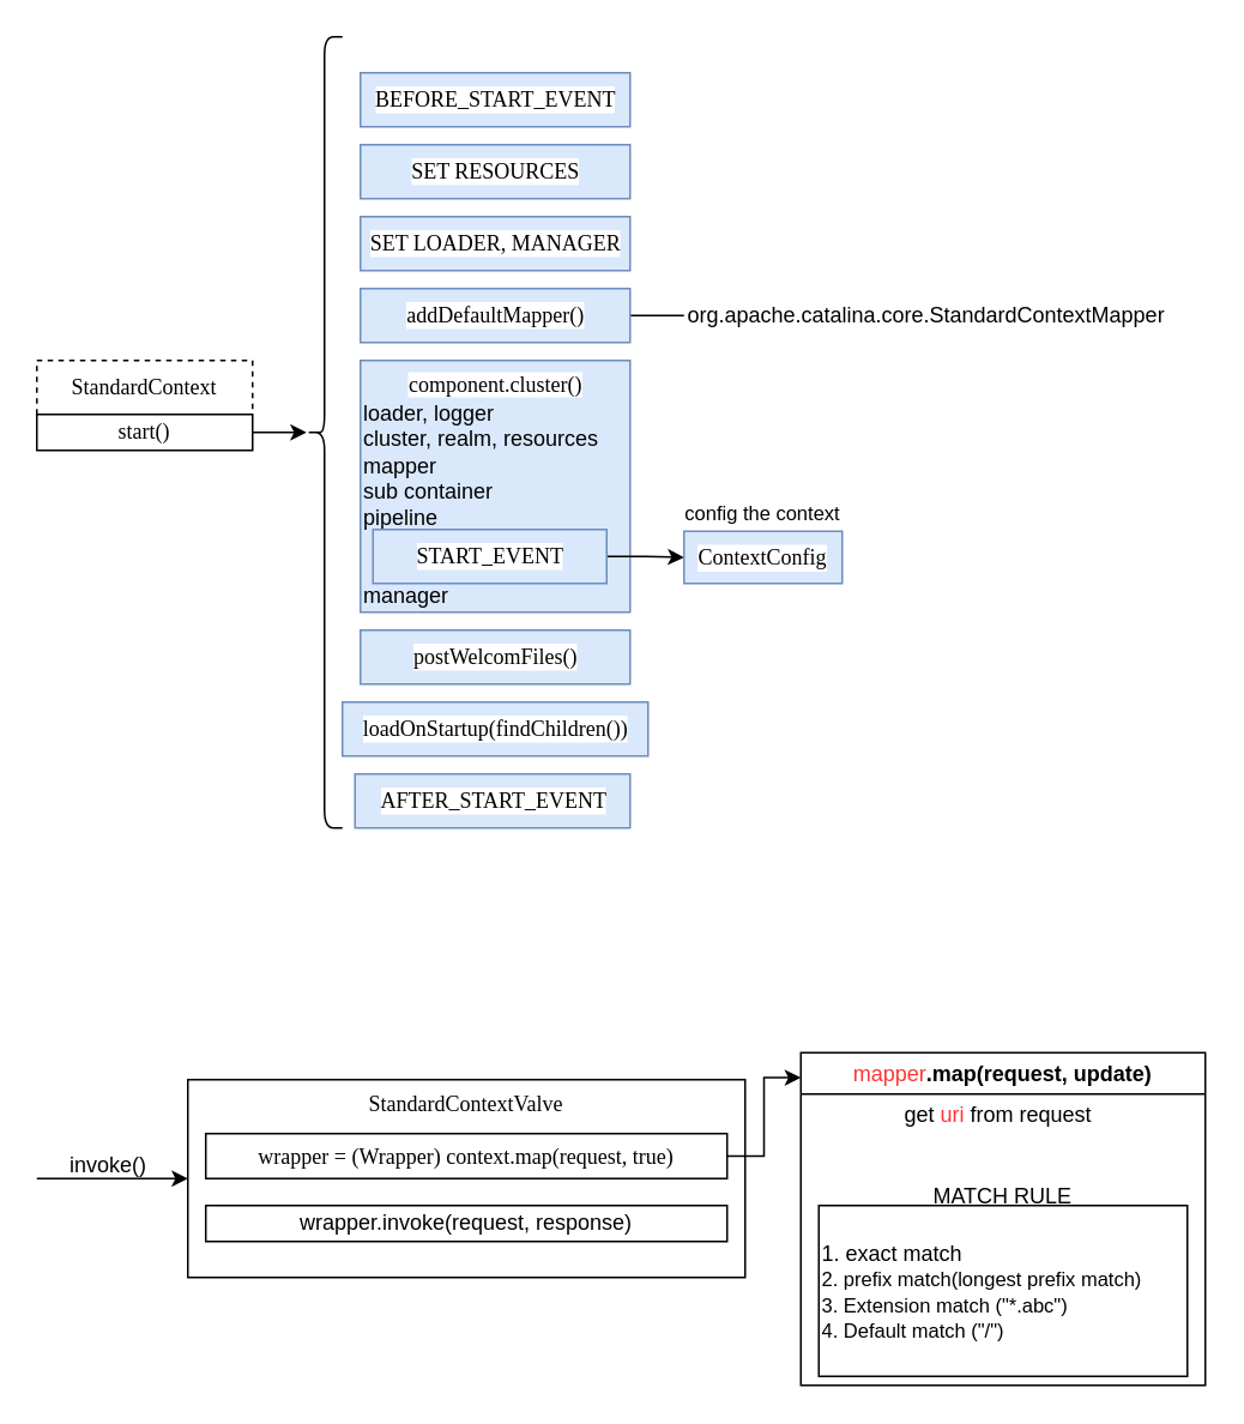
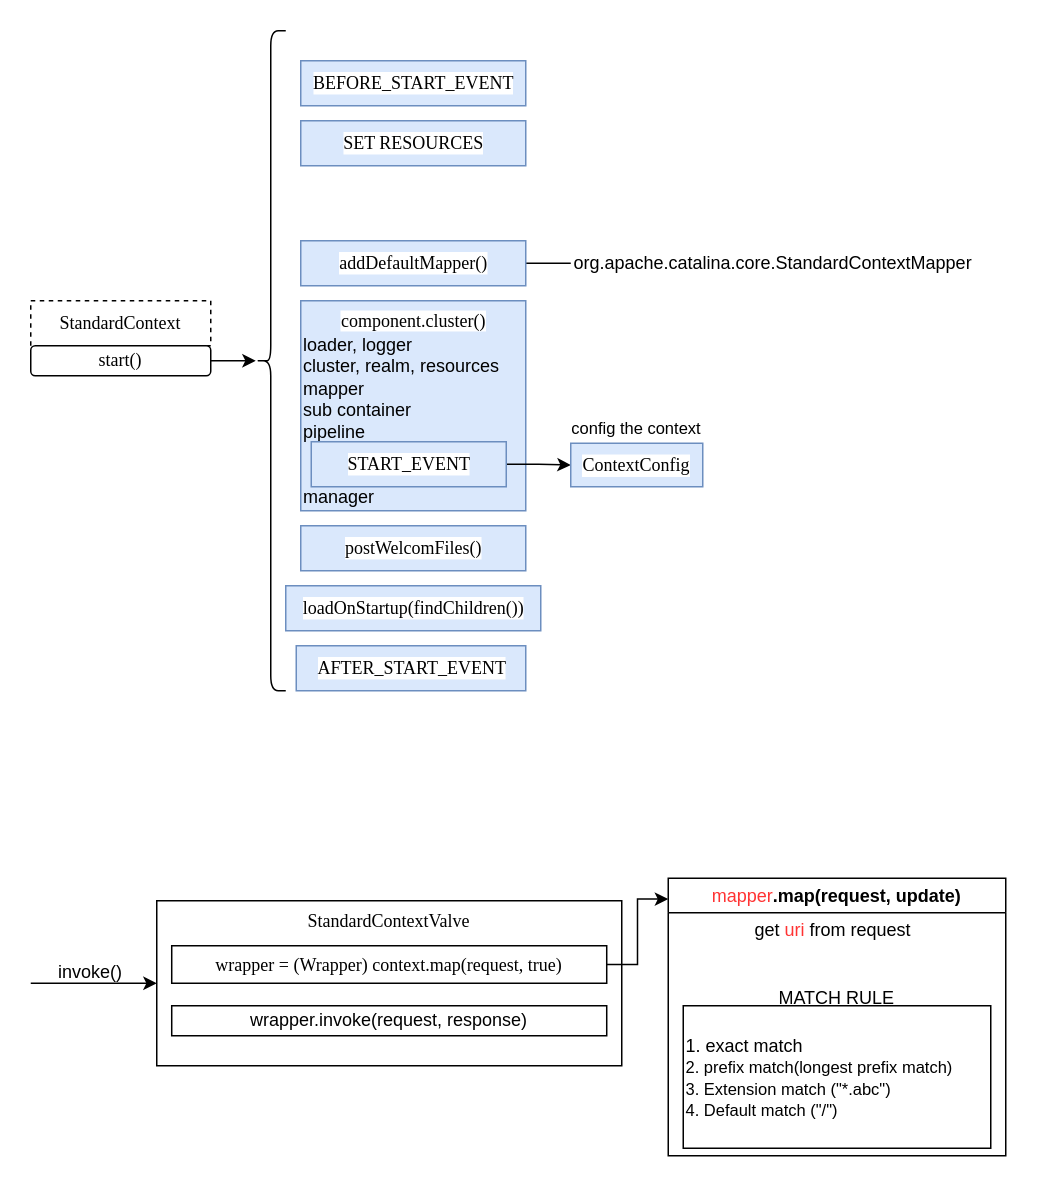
  <mxCell id="0" />
  <mxCell id="1" parent="0" />
  <mxCell id="2" value="&lt;div style=&quot;&quot;&gt;&lt;span style=&quot;background-color: initial; font-family: &amp;quot;Comic Sans MS&amp;quot;;&quot;&gt;StandardContext&lt;/span&gt;&lt;/div&gt;" style="rounded=0;whiteSpace=wrap;html=1;align=center;dashed=1;" parent="1" vertex="1"><mxGeometry x="20" y="200" width="120" height="30" as="geometry" /></mxCell>
  <mxCell id="3" style="edgeStyle=orthogonalEdgeStyle;rounded=0;orthogonalLoop=1;jettySize=auto;html=1;exitX=1;exitY=0.5;exitDx=0;exitDy=0;" parent="1" source="4" target="6" edge="1"><mxGeometry relative="1" as="geometry" /></mxCell>
- <mxCell id="4" value="start()" style="rounded=0;whiteSpace=wrap;html=1;fontFamily=Comic Sans MS;" parent="1" vertex="1"><mxGeometry x="20" y="230" width="120" height="20" as="geometry" /></mxCell>
+ <mxCell id="4" value="start()" style="whiteSpace=wrap;html=1;fontFamily=Comic Sans MS;rounded=1;" parent="1" vertex="1"><mxGeometry x="20" y="230" width="120" height="20" as="geometry" /></mxCell>
  <mxCell id="5" value="BEFORE_START_EVENT" style="html=1;fontFamily=Comic Sans MS;rounded=0;labelBackgroundColor=default;fillStyle=auto;fillColor=#dae8fc;strokeColor=#6c8ebf;" parent="1" vertex="1"><mxGeometry x="200" y="40" width="150" height="30" as="geometry" /></mxCell>
  <mxCell id="6" value="" style="shape=curlyBracket;whiteSpace=wrap;html=1;rounded=1;flipH=1;labelPosition=right;verticalLabelPosition=middle;align=left;verticalAlign=middle;direction=west;size=0.5;" parent="1" vertex="1"><mxGeometry x="170" y="20" width="20" height="440" as="geometry" /></mxCell>
  <mxCell id="7" value="SET RESOURCES" style="html=1;fontFamily=Comic Sans MS;rounded=0;labelBackgroundColor=default;fillStyle=auto;fillColor=#dae8fc;strokeColor=#6c8ebf;" parent="1" vertex="1"><mxGeometry x="200" y="80" width="150" height="30" as="geometry" /></mxCell>
- <mxCell id="8" value="SET LOADER, MANAGER" style="html=1;fontFamily=Comic Sans MS;rounded=0;labelBackgroundColor=default;fillStyle=auto;fillColor=#dae8fc;strokeColor=#6c8ebf;" parent="1" vertex="1"><mxGeometry x="200" y="120" width="150" height="30" as="geometry" /></mxCell>
  <mxCell id="9" value="" style="edgeStyle=orthogonalEdgeStyle;rounded=0;orthogonalLoop=1;jettySize=auto;html=1;entryX=0;entryY=0.5;entryDx=0;entryDy=0;endArrow=none;" parent="1" source="10" target="11" edge="1"><mxGeometry relative="1" as="geometry"><mxPoint x="430" y="175" as="targetPoint" /></mxGeometry></mxCell>
  <mxCell id="10" value="addDefaultMapper()" style="html=1;fontFamily=Comic Sans MS;rounded=0;labelBackgroundColor=default;fillStyle=auto;fillColor=#dae8fc;strokeColor=#6c8ebf;" parent="1" vertex="1"><mxGeometry x="200" y="160" width="150" height="30" as="geometry" /></mxCell>
  <mxCell id="11" value="org.apache.catalina.core.StandardContextMapper" style="text;html=1;strokeColor=none;fillColor=none;align=center;verticalAlign=middle;whiteSpace=wrap;rounded=0;" parent="1" vertex="1"><mxGeometry x="380" y="160" width="270" height="30" as="geometry" /></mxCell>
  <mxCell id="12" value="component.cluster()" style="html=1;fontFamily=Comic Sans MS;rounded=0;labelBackgroundColor=default;fillStyle=auto;fillColor=#dae8fc;strokeColor=#6c8ebf;align=center;labelPosition=center;verticalLabelPosition=middle;verticalAlign=top;" parent="1" vertex="1"><mxGeometry x="200" y="200" width="150" height="140" as="geometry" /></mxCell>
  <mxCell id="13" value="loader, logger&lt;br&gt;cluster, realm, resources&lt;br&gt;mapper&lt;br&gt;sub container&lt;br&gt;pipeline&lt;br&gt;&lt;br&gt;&lt;br&gt;manager" style="text;html=1;strokeColor=none;fillColor=none;align=left;verticalAlign=middle;whiteSpace=wrap;rounded=0;" parent="1" vertex="1"><mxGeometry x="200" y="220" width="150" height="120" as="geometry" /></mxCell>
  <mxCell id="14" value="" style="edgeStyle=orthogonalEdgeStyle;rounded=0;orthogonalLoop=1;jettySize=auto;html=1;" parent="1" source="15" target="16" edge="1"><mxGeometry relative="1" as="geometry" /></mxCell>
  <mxCell id="15" value="START_EVENT" style="html=1;fontFamily=Comic Sans MS;rounded=0;labelBackgroundColor=default;fillStyle=auto;fillColor=#dae8fc;strokeColor=#6c8ebf;" parent="1" vertex="1"><mxGeometry x="207" y="294" width="130" height="30" as="geometry" /></mxCell>
  <mxCell id="16" value="ContextConfig" style="whiteSpace=wrap;html=1;fontFamily=Comic Sans MS;fillColor=#dae8fc;strokeColor=#6c8ebf;rounded=0;labelBackgroundColor=default;fillStyle=auto;" parent="1" vertex="1"><mxGeometry x="380" y="295" width="88" height="29" as="geometry" /></mxCell>
  <mxCell id="17" value="&lt;font style=&quot;font-size: 11px;&quot;&gt;config the context&lt;/font&gt;" style="text;html=1;strokeColor=none;fillColor=none;align=center;verticalAlign=middle;whiteSpace=wrap;rounded=0;fontSize=7;" parent="1" vertex="1"><mxGeometry x="371" y="270" width="106" height="30" as="geometry" /></mxCell>
  <mxCell id="18" value="postWelcomFiles()" style="html=1;fontFamily=Comic Sans MS;rounded=0;labelBackgroundColor=default;fillStyle=auto;fillColor=#dae8fc;strokeColor=#6c8ebf;" parent="1" vertex="1"><mxGeometry x="200" y="350" width="150" height="30" as="geometry" /></mxCell>
  <mxCell id="19" value="loadOnStartup(findChildren())" style="html=1;fontFamily=Comic Sans MS;rounded=0;labelBackgroundColor=default;fillStyle=auto;fillColor=#dae8fc;strokeColor=#6c8ebf;" parent="1" vertex="1"><mxGeometry x="190" y="390" width="170" height="30" as="geometry" /></mxCell>
  <mxCell id="20" value="AFTER_START_EVENT" style="html=1;fontFamily=Comic Sans MS;rounded=0;labelBackgroundColor=default;fillStyle=auto;fillColor=#dae8fc;strokeColor=#6c8ebf;" parent="1" vertex="1"><mxGeometry x="197" y="430" width="153" height="30" as="geometry" /></mxCell>
  <mxCell id="21" value="invoke()" style="text;html=1;strokeColor=none;fillColor=none;align=center;verticalAlign=middle;whiteSpace=wrap;rounded=0;" vertex="1" parent="1"><mxGeometry x="30" y="640" width="60" height="15" as="geometry" /></mxCell>
  <mxCell id="22" value="" style="group" vertex="1" connectable="0" parent="1"><mxGeometry x="104" y="600" width="310" height="110" as="geometry" /></mxCell>
  <mxCell id="23" value="&lt;font face=&quot;Tahoma&quot;&gt;StandardContextValve&lt;/font&gt;" style="rounded=0;whiteSpace=wrap;html=1;verticalAlign=top;" vertex="1" parent="22"><mxGeometry width="310" height="110" as="geometry" /></mxCell>
  <mxCell id="24" value="&lt;font face=&quot;Tahoma&quot;&gt;wrapper = (Wrapper) context.map(request, true)&lt;/font&gt;" style="rounded=0;whiteSpace=wrap;html=1;" vertex="1" parent="22"><mxGeometry x="9.98" y="30" width="290" height="25" as="geometry" /></mxCell>
  <mxCell id="25" value="wrapper.invoke(request, response)" style="rounded=0;whiteSpace=wrap;html=1;" vertex="1" parent="22"><mxGeometry x="9.98" y="70" width="290" height="20" as="geometry" /></mxCell>
  <mxCell id="26" value="" style="endArrow=classic;html=1;rounded=0;entryX=0;entryY=0.5;entryDx=0;entryDy=0;" edge="1" parent="1" target="23"><mxGeometry width="50" height="50" relative="1" as="geometry"><mxPoint x="20" y="655" as="sourcePoint" /><mxPoint x="70" y="670" as="targetPoint" /></mxGeometry></mxCell>
  <mxCell id="27" value="&lt;font style=&quot;border-color: var(--border-color); font-weight: 400;&quot; color=&quot;#ff3333&quot;&gt;mapper&lt;/font&gt;.map(request, update)" style="swimlane;whiteSpace=wrap;html=1;" vertex="1" parent="1"><mxGeometry x="445" y="585" width="225" height="185" as="geometry"><mxRectangle x="445" y="585" width="140" height="30" as="alternateBounds" /></mxGeometry></mxCell>
  <mxCell id="28" value="get&amp;nbsp;&lt;font style=&quot;border-color: var(--border-color);&quot; color=&quot;#ff3333&quot;&gt;uri&lt;/font&gt;&amp;nbsp;from request" style="text;html=1;strokeColor=none;fillColor=none;align=center;verticalAlign=middle;whiteSpace=wrap;rounded=0;" vertex="1" parent="27"><mxGeometry x="35" y="25" width="150" height="20" as="geometry" /></mxCell>
  <mxCell id="29" value="" style="group" vertex="1" connectable="0" parent="27"><mxGeometry x="10" y="65" width="205" height="115" as="geometry" /></mxCell>
  <mxCell id="30" value="1. exact match&lt;br style=&quot;border-color: var(--border-color); font-size: 11px;&quot;&gt;&lt;span style=&quot;font-size: 11px;&quot;&gt;2. prefix match(longest prefix match)&lt;br&gt;3. Extension match (&quot;*.abc&quot;)&lt;br&gt;4. Default match (&quot;/&quot;)&lt;br&gt;&lt;/span&gt;" style="rounded=0;whiteSpace=wrap;html=1;align=left;" vertex="1" parent="29"><mxGeometry y="20" width="205" height="95" as="geometry" /></mxCell>
  <mxCell id="31" value="MATCH RULE" style="text;html=1;strokeColor=none;fillColor=none;align=center;verticalAlign=middle;whiteSpace=wrap;rounded=0;" vertex="1" parent="29"><mxGeometry x="55" width="95" height="30" as="geometry" /></mxCell>
  <mxCell id="32" style="edgeStyle=orthogonalEdgeStyle;rounded=0;orthogonalLoop=1;jettySize=auto;html=1;exitX=1;exitY=0.5;exitDx=0;exitDy=0;entryX=0;entryY=0.075;entryDx=0;entryDy=0;entryPerimeter=0;" edge="1" parent="1" source="24" target="27"><mxGeometry relative="1" as="geometry" /></mxCell>
